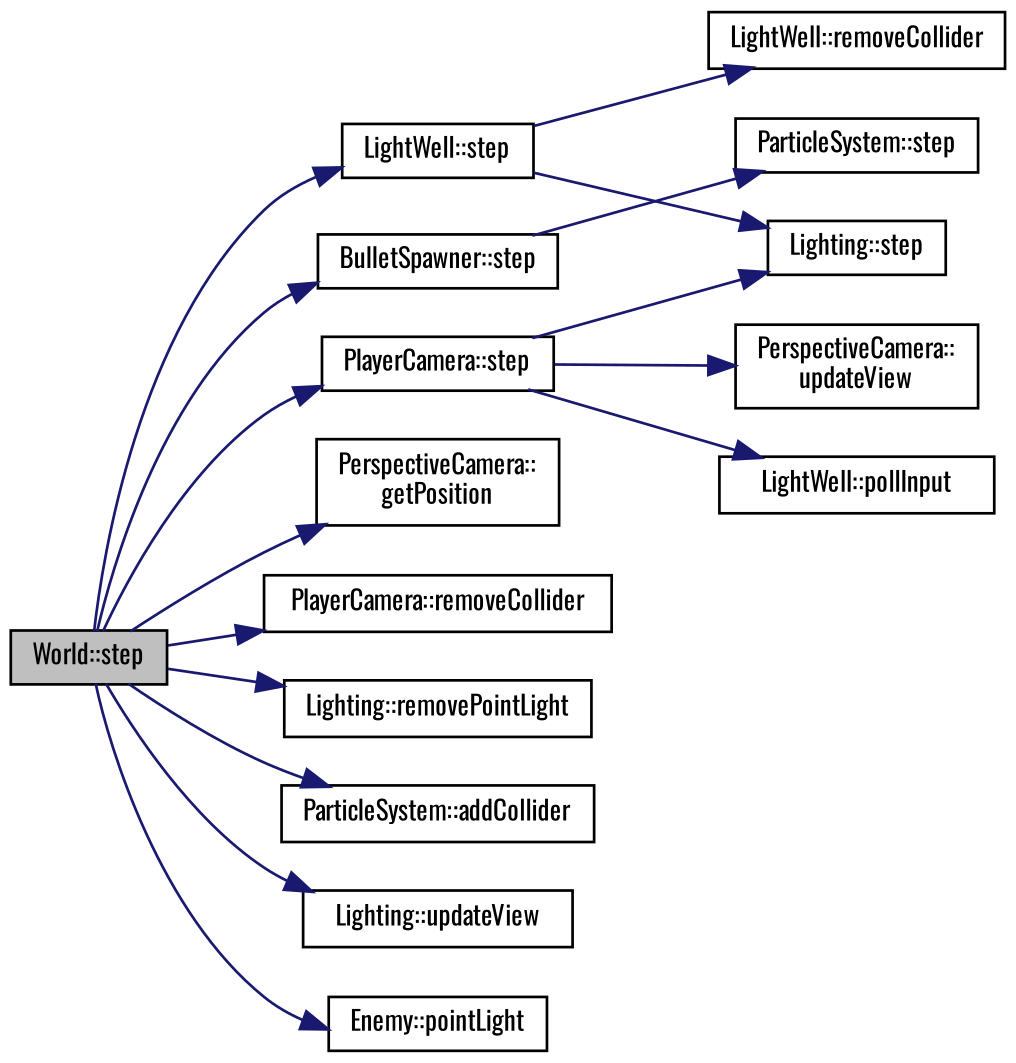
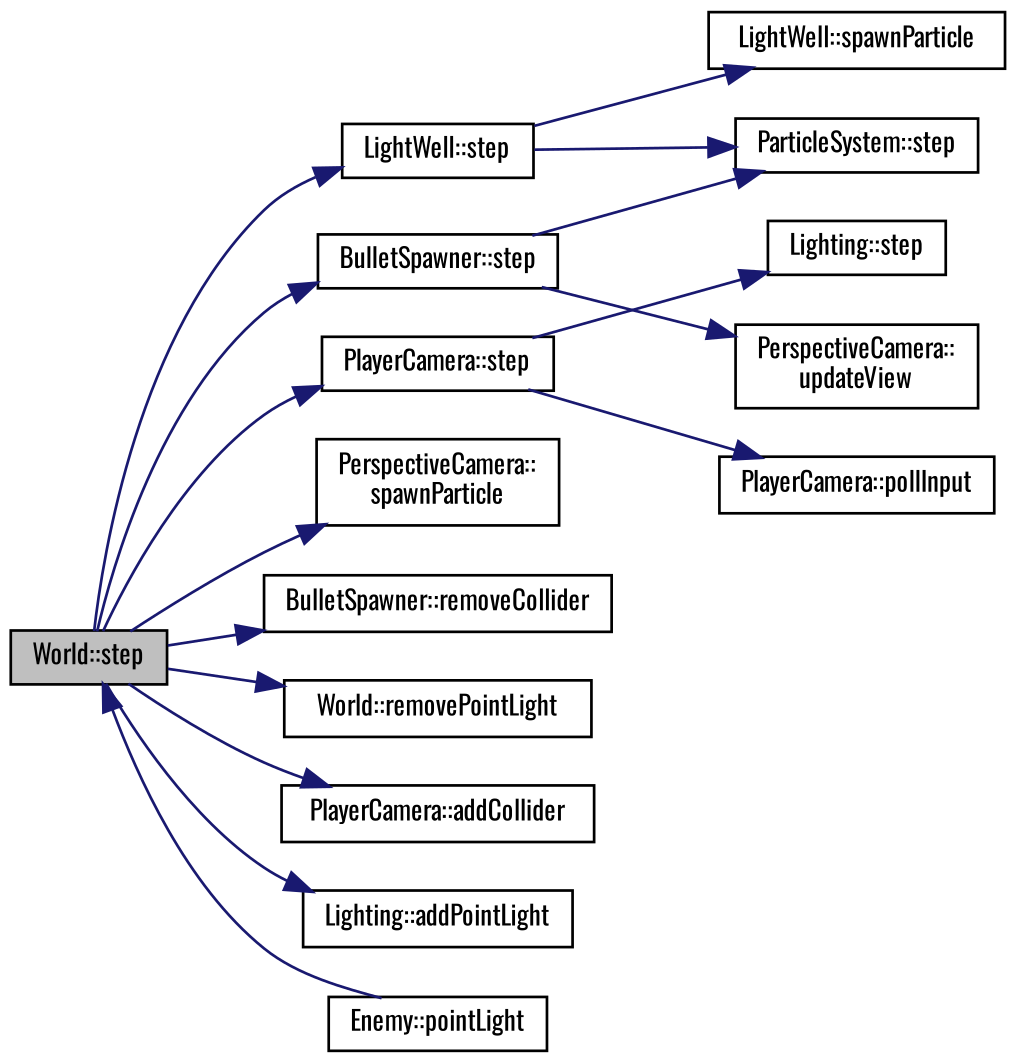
  digraph {
    fontname=Oswald
    rankdir=LR
    node [color=black fillcolor=white fontname=Oswald fontsize=10 shape=record style=filled]
    edge [color=midnightblue fontname=Oswald fontsize=10 labelfontname=Helvetica labelfontsize=10 style=solid]
    n1 [fillcolor=grey75 fontcolor=black height=0.2 label="World::step" width=0.4]
    n2 [height=0.2 label="BulletSpawner::step" width=0.4]
    n3 [height=0.2 label="LightWell::step" width=0.4]
    n4 [height=0.2 label="PlayerCamera::step" width=0.4]
-   n5 [height=0.2 label="PerspectiveCamera::\lgetPosition" width=0.4]
-   n6 [height=0.2 label="PlayerCamera::removeCollider" width=0.4]
-   n7 [height=0.2 label="Lighting::removePointLight" width=0.4]
-   n8 [height=0.2 label="ParticleSystem::addCollider" width=0.4]
-   n9 [height=0.2 label="Lighting::updateView" width=0.4]
+   n5 [height=0.2 label="PerspectiveCamera::\lspawnParticle" width=0.4]
+   n6 [height=0.2 label="BulletSpawner::removeCollider" width=0.4]
+   n7 [height=0.2 label="World::removePointLight" width=0.4]
+   n8 [height=0.2 label="PlayerCamera::addCollider" width=0.4]
+   n9 [height=0.2 label="Lighting::addPointLight" width=0.4]
    n10 [height=0.2 label="Enemy::pointLight" width=0.4]
    n11 [height=0.2 label="ParticleSystem::step" width=0.4]
-   n12 [height=0.2 label="LightWell::removeCollider" width=0.4]
-   n13 [height=0.2 label="LightWell::pollInput" width=0.4]
+   n12 [height=0.2 label="LightWell::spawnParticle" width=0.4]
+   n13 [height=0.2 label="PlayerCamera::pollInput" width=0.4]
    n14 [height=0.2 label="Lighting::step" width=0.4]
    n15 [height=0.2 label="PerspectiveCamera::\lupdateView" width=0.4]
    n1 -> n2
    n1 -> n3
    n1 -> n4
    n1 -> n5
    n1 -> n6
    n1 -> n7
    n1 -> n8
    n1 -> n9
-   n1 -> n10
+   n10 -> n1
    n2 -> n11
-   n3 -> n14
+   n3 -> n11
    n3 -> n12
    n4 -> n13
    n4 -> n14
-   n4 -> n15
+   n2 -> n15
  }
